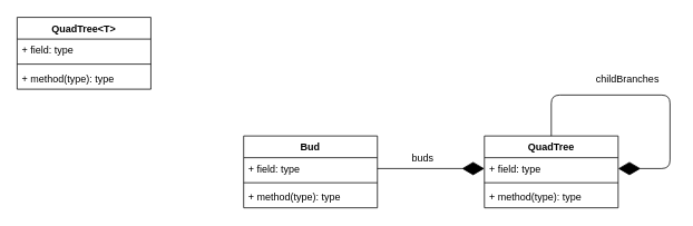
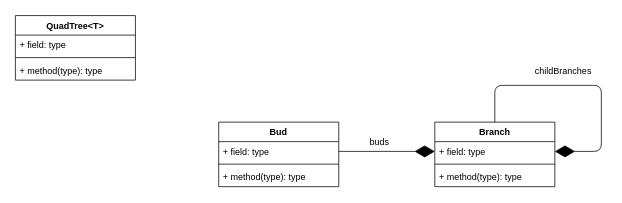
  <mxCell id="0" />
  <mxCell id="1" parent="0" />
  <mxCell id="2" value="Bud" style="swimlane;fontStyle=1;align=center;verticalAlign=top;childLayout=stackLayout;horizontal=1;startSize=26;horizontalStack=0;resizeParent=1;resizeParentMax=0;resizeLast=0;collapsible=1;marginBottom=0;" vertex="1" parent="1"><mxGeometry x="291" y="162" width="160" height="86" as="geometry" /></mxCell>
  <mxCell id="3" value="+ field: type" style="text;strokeColor=none;fillColor=none;align=left;verticalAlign=top;spacingLeft=4;spacingRight=4;overflow=hidden;rotatable=0;points=[[0,0.5],[1,0.5]];portConstraint=eastwest;" vertex="1" parent="2"><mxGeometry y="26" width="160" height="26" as="geometry" /></mxCell>
  <mxCell id="4" value="" style="line;strokeWidth=1;fillColor=none;align=left;verticalAlign=middle;spacingTop=-1;spacingLeft=3;spacingRight=3;rotatable=0;labelPosition=right;points=[];portConstraint=eastwest;" vertex="1" parent="2"><mxGeometry y="52" width="160" height="8" as="geometry" /></mxCell>
  <mxCell id="5" value="+ method(type): type" style="text;strokeColor=none;fillColor=none;align=left;verticalAlign=top;spacingLeft=4;spacingRight=4;overflow=hidden;rotatable=0;points=[[0,0.5],[1,0.5]];portConstraint=eastwest;" vertex="1" parent="2"><mxGeometry y="60" width="160" height="26" as="geometry" /></mxCell>
- <mxCell id="6" value="QuadTree" style="swimlane;fontStyle=1;align=center;verticalAlign=top;childLayout=stackLayout;horizontal=1;startSize=26;horizontalStack=0;resizeParent=1;resizeParentMax=0;resizeLast=0;collapsible=1;marginBottom=0;" vertex="1" parent="1"><mxGeometry x="579" y="162" width="160" height="86" as="geometry" /></mxCell>
+ <mxCell id="6" value="Branch" style="swimlane;fontStyle=1;align=center;verticalAlign=top;childLayout=stackLayout;horizontal=1;startSize=26;horizontalStack=0;resizeParent=1;resizeParentMax=0;resizeLast=0;collapsible=1;marginBottom=0;" vertex="1" parent="1"><mxGeometry x="579" y="162" width="160" height="86" as="geometry" /></mxCell>
  <mxCell id="7" value="+ field: type" style="text;strokeColor=none;fillColor=none;align=left;verticalAlign=top;spacingLeft=4;spacingRight=4;overflow=hidden;rotatable=0;points=[[0,0.5],[1,0.5]];portConstraint=eastwest;" vertex="1" parent="6"><mxGeometry y="26" width="160" height="26" as="geometry" /></mxCell>
  <mxCell id="8" value="" style="line;strokeWidth=1;fillColor=none;align=left;verticalAlign=middle;spacingTop=-1;spacingLeft=3;spacingRight=3;rotatable=0;labelPosition=right;points=[];portConstraint=eastwest;" vertex="1" parent="6"><mxGeometry y="52" width="160" height="8" as="geometry" /></mxCell>
  <mxCell id="9" value="+ method(type): type" style="text;strokeColor=none;fillColor=none;align=left;verticalAlign=top;spacingLeft=4;spacingRight=4;overflow=hidden;rotatable=0;points=[[0,0.5],[1,0.5]];portConstraint=eastwest;" vertex="1" parent="6"><mxGeometry y="60" width="160" height="26" as="geometry" /></mxCell>
  <mxCell id="10" value="" style="endArrow=diamondThin;endFill=1;endSize=24;html=1;entryX=1;entryY=0.5;entryDx=0;entryDy=0;exitX=0.5;exitY=0;exitDx=0;exitDy=0;edgeStyle=orthogonalEdgeStyle;" edge="1" parent="6" source="6" target="7"><mxGeometry width="160" relative="1" as="geometry"><mxPoint x="-288" y="109" as="sourcePoint" /><mxPoint x="-128" y="109" as="targetPoint" /><Array as="points"><mxPoint x="80" y="-49" /><mxPoint x="222" y="-49" /><mxPoint x="222" y="39" /></Array></mxGeometry></mxCell>
  <mxCell id="11" value="childBranches" style="text;html=1;align=center;verticalAlign=middle;resizable=0;points=[];labelBackgroundColor=#ffffff;" vertex="1" connectable="0" parent="10"><mxGeometry x="-0.167" y="-2" relative="1" as="geometry"><mxPoint x="-3" y="-22" as="offset" /></mxGeometry></mxCell>
  <mxCell id="12" value="" style="endArrow=diamondThin;endFill=1;endSize=24;html=1;entryX=0;entryY=0.5;entryDx=0;entryDy=0;exitX=1;exitY=0.5;exitDx=0;exitDy=0;" edge="1" parent="1" source="3" target="7"><mxGeometry width="160" relative="1" as="geometry"><mxPoint x="291" y="271" as="sourcePoint" /><mxPoint x="451" y="271" as="targetPoint" /></mxGeometry></mxCell>
  <mxCell id="13" value="buds" style="text;html=1;align=center;verticalAlign=middle;resizable=0;points=[];labelBackgroundColor=#ffffff;" vertex="1" connectable="0" parent="12"><mxGeometry x="-0.312" y="-2" relative="1" as="geometry"><mxPoint x="9" y="-15" as="offset" /></mxGeometry></mxCell>
  <mxCell id="14" value="QuadTree&lt;T&gt;" style="swimlane;fontStyle=1;align=center;verticalAlign=top;childLayout=stackLayout;horizontal=1;startSize=26;horizontalStack=0;resizeParent=1;resizeParentMax=0;resizeLast=0;collapsible=1;marginBottom=0;" vertex="1" parent="1"><mxGeometry x="20" y="20" width="160" height="86" as="geometry" /></mxCell>
  <mxCell id="15" value="+ field: type" style="text;strokeColor=none;fillColor=none;align=left;verticalAlign=top;spacingLeft=4;spacingRight=4;overflow=hidden;rotatable=0;points=[[0,0.5],[1,0.5]];portConstraint=eastwest;" vertex="1" parent="14"><mxGeometry y="26" width="160" height="26" as="geometry" /></mxCell>
  <mxCell id="16" value="" style="line;strokeWidth=1;fillColor=none;align=left;verticalAlign=middle;spacingTop=-1;spacingLeft=3;spacingRight=3;rotatable=0;labelPosition=right;points=[];portConstraint=eastwest;" vertex="1" parent="14"><mxGeometry y="52" width="160" height="8" as="geometry" /></mxCell>
  <mxCell id="17" value="+ method(type): type" style="text;strokeColor=none;fillColor=none;align=left;verticalAlign=top;spacingLeft=4;spacingRight=4;overflow=hidden;rotatable=0;points=[[0,0.5],[1,0.5]];portConstraint=eastwest;" vertex="1" parent="14"><mxGeometry y="60" width="160" height="26" as="geometry" /></mxCell>
